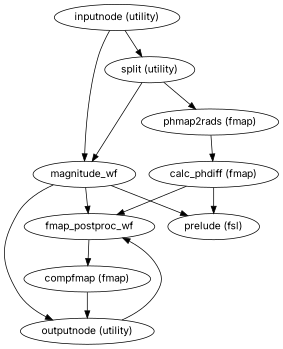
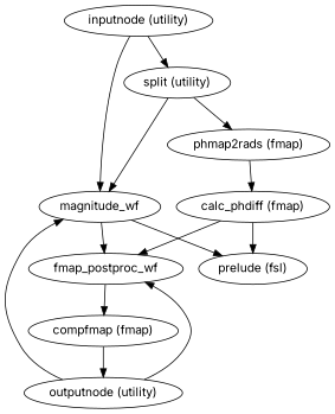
  strict digraph {
    fontname=Inter
    node [fontname=Inter]
    edge [fontname=Inter]
    "inputnode (utility)"
    "split (utility)"
    magnitude_wf
    "phmap2rads (fmap)"
    "prelude (fsl)"
    fmap_postproc_wf
    "outputnode (utility)"
    "calc_phdiff (fmap)"
    "compfmap (fmap)"
    "inputnode (utility)" -> "split (utility)"
    "inputnode (utility)" -> magnitude_wf
    "split (utility)" -> magnitude_wf
    "split (utility)" -> "phmap2rads (fmap)"
    magnitude_wf -> "prelude (fsl)"
    magnitude_wf -> fmap_postproc_wf
-   magnitude_wf -> "outputnode (utility)"
+   "outputnode (utility)" -> magnitude_wf
    "phmap2rads (fmap)" -> "calc_phdiff (fmap)"
    fmap_postproc_wf -> "compfmap (fmap)"
    "outputnode (utility)" -> fmap_postproc_wf
    "calc_phdiff (fmap)" -> "prelude (fsl)"
    "calc_phdiff (fmap)" -> fmap_postproc_wf
    "compfmap (fmap)" -> "outputnode (utility)"
  }
